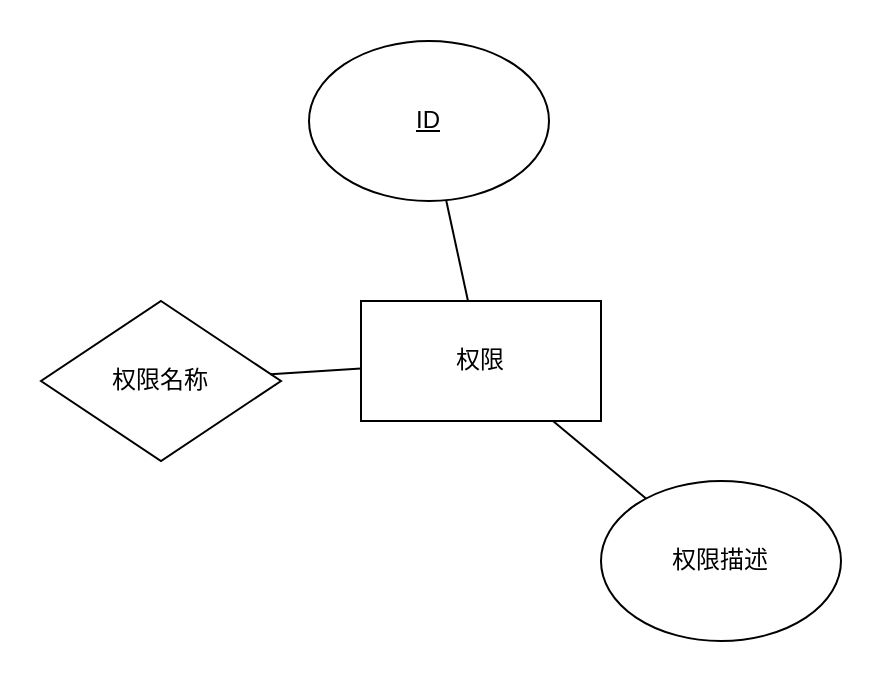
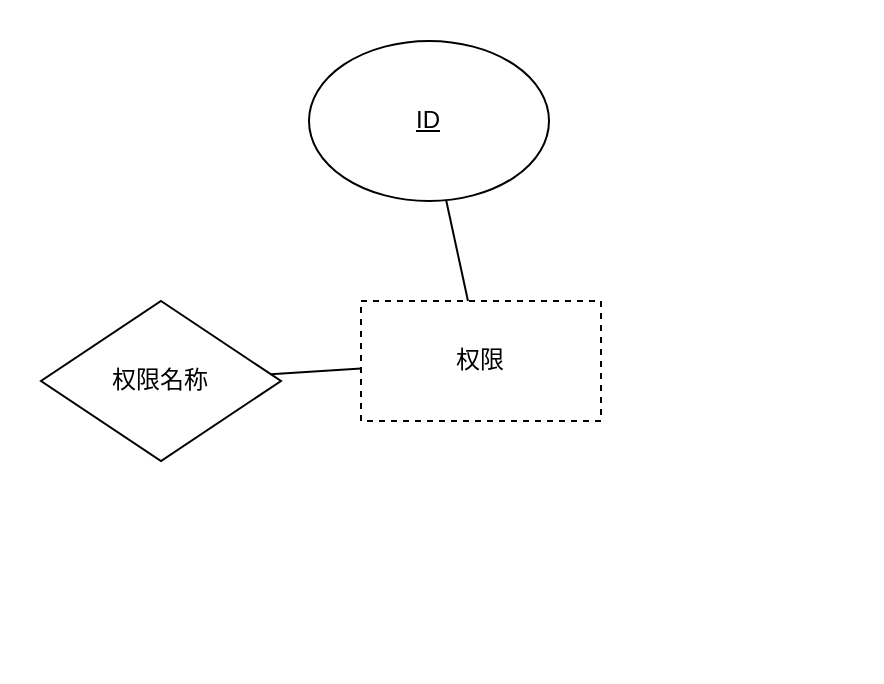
  <mxCell id="0" />
  <mxCell id="1" parent="0" />
- <mxCell id="2" value="权限" style="rounded=0;whiteSpace=wrap;html=1;" vertex="1" parent="1"><mxGeometry x="180" y="150" width="120" height="60" as="geometry" /></mxCell>
- <mxCell id="3" value="权限描述" style="ellipse;whiteSpace=wrap;html=1;" vertex="1" parent="1"><mxGeometry x="300" y="240" width="120" height="80" as="geometry" /></mxCell>
+ <mxCell id="2" value="权限" style="rounded=0;whiteSpace=wrap;html=1;dashed=1;" vertex="1" parent="1"><mxGeometry x="180" y="150" width="120" height="60" as="geometry" /></mxCell>
  <mxCell id="4" value="权限名称" style="rhombus;whiteSpace=wrap;html=1;" vertex="1" parent="1"><mxGeometry x="20" y="150" width="120" height="80" as="geometry" /></mxCell>
  <mxCell id="5" value="&lt;u&gt;ID&lt;/u&gt;" style="ellipse;whiteSpace=wrap;html=1;" vertex="1" parent="1"><mxGeometry x="154" y="20" width="120" height="80" as="geometry" /></mxCell>
  <mxCell id="6" value="" style="endArrow=none;html=1;rounded=0;" edge="1" parent="1" source="2" target="5"><mxGeometry width="50" height="50" relative="1" as="geometry"><mxPoint x="250" y="250" as="sourcePoint" /><mxPoint x="300" y="200" as="targetPoint" /></mxGeometry></mxCell>
- <mxCell id="7" value="" style="endArrow=none;html=1;rounded=0;" edge="1" parent="1" source="3" target="2"><mxGeometry width="50" height="50" relative="1" as="geometry"><mxPoint x="250" y="250" as="sourcePoint" /><mxPoint x="300" y="200" as="targetPoint" /></mxGeometry></mxCell>
  <mxCell id="8" value="" style="endArrow=none;html=1;rounded=0;" edge="1" parent="1" source="4" target="2"><mxGeometry width="50" height="50" relative="1" as="geometry"><mxPoint x="250" y="250" as="sourcePoint" /><mxPoint x="300" y="200" as="targetPoint" /></mxGeometry></mxCell>
